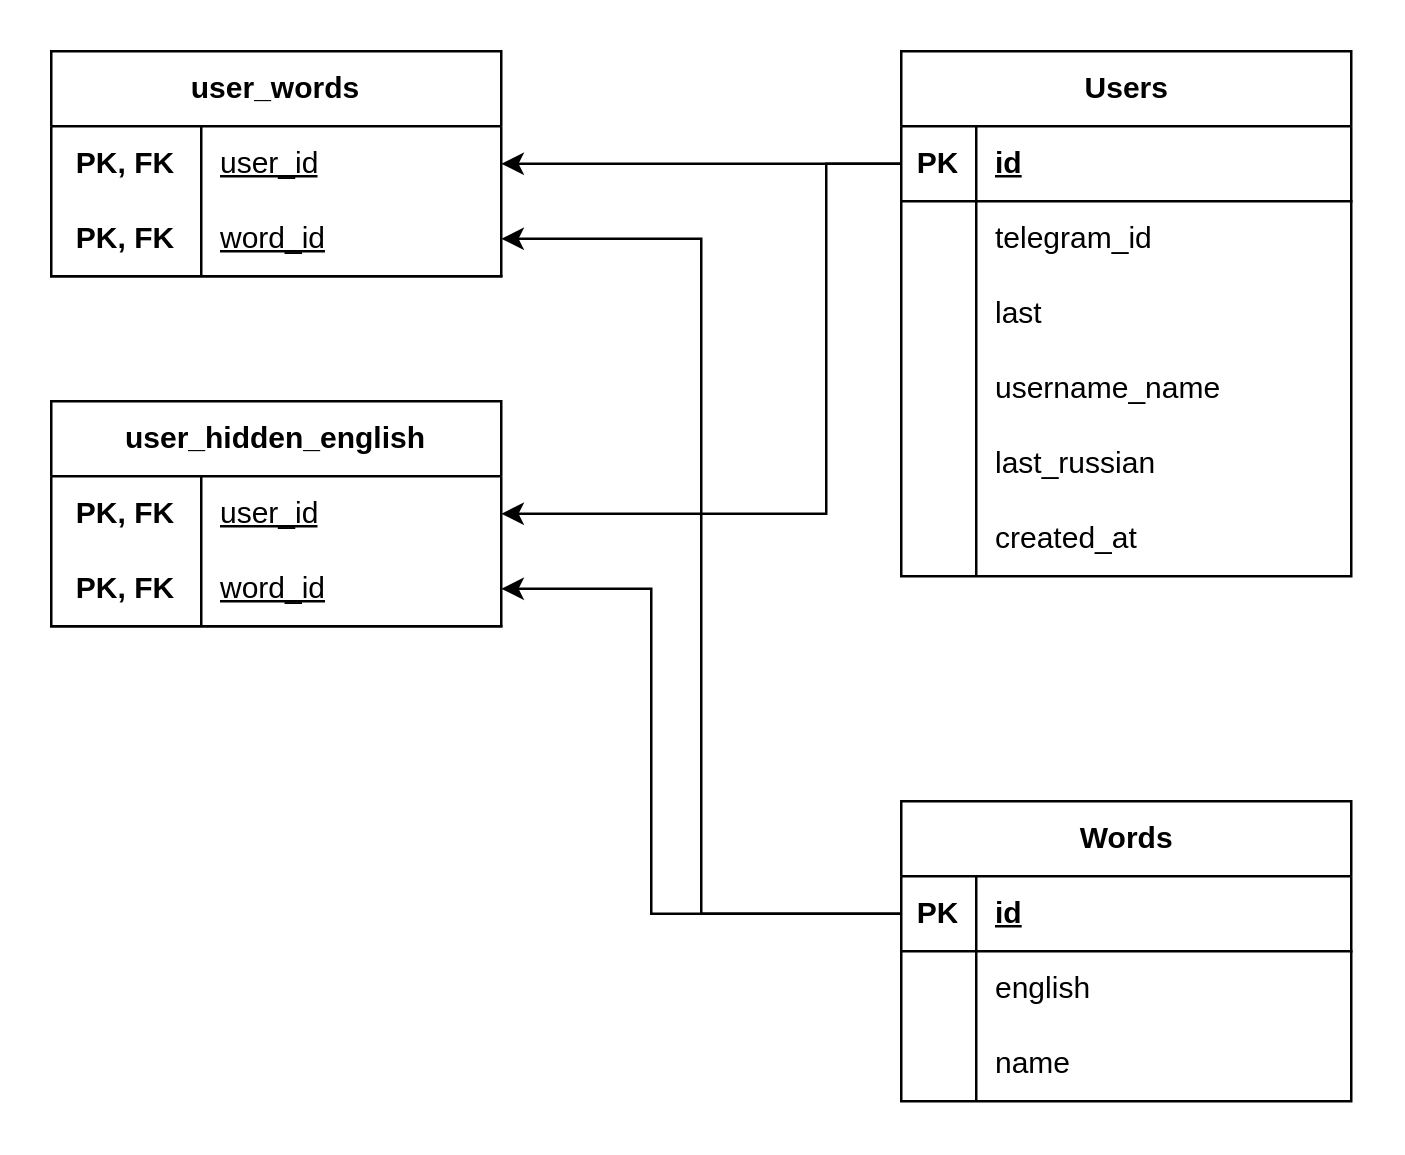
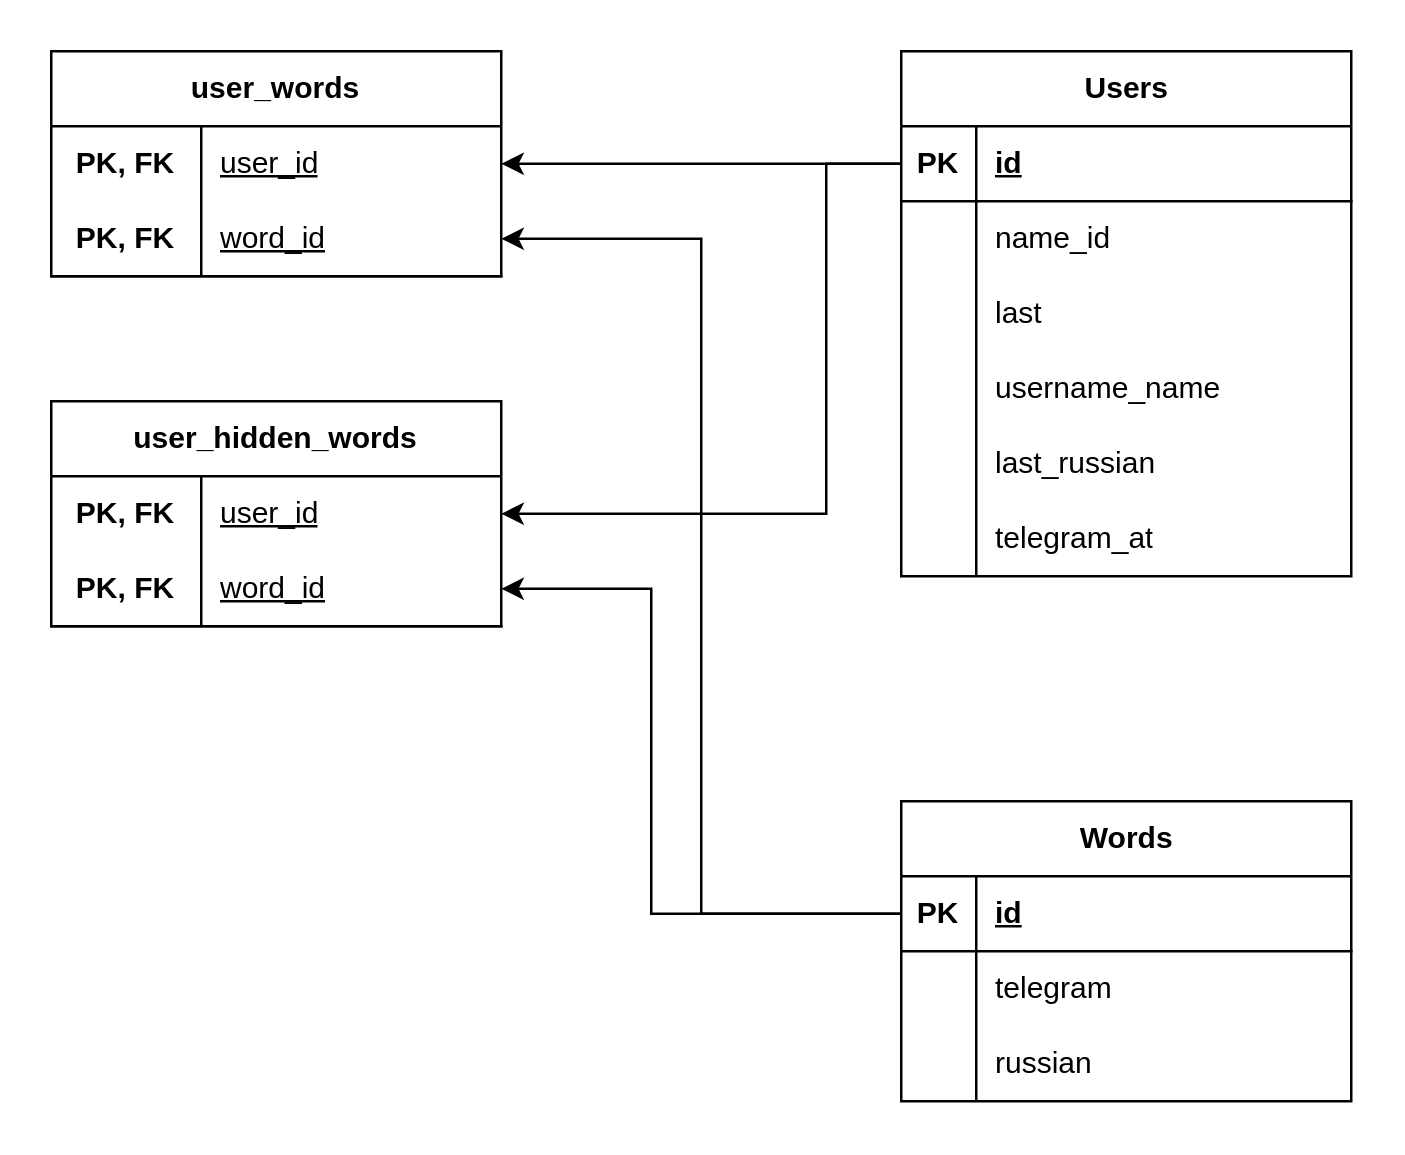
  <mxCell id="0" />
  <mxCell id="1" parent="0" />
  <mxCell id="2" value="Users" style="shape=table;startSize=30;container=1;collapsible=1;childLayout=tableLayout;fixedRows=1;rowLines=0;fontStyle=1;align=center;resizeLast=1;html=1;" parent="1" vertex="1"><mxGeometry x="360" y="20" width="180" height="210" as="geometry" /></mxCell>
  <mxCell id="3" value="" style="shape=tableRow;horizontal=0;startSize=0;swimlaneHead=0;swimlaneBody=0;fillColor=none;collapsible=0;dropTarget=0;points=[[0,0.5],[1,0.5]];portConstraint=eastwest;top=0;left=0;right=0;bottom=1;" parent="2" vertex="1"><mxGeometry y="30" width="180" height="30" as="geometry" /></mxCell>
  <mxCell id="4" value="PK" style="shape=partialRectangle;connectable=0;fillColor=none;top=0;left=0;bottom=0;right=0;fontStyle=1;overflow=hidden;whiteSpace=wrap;html=1;" parent="3" vertex="1"><mxGeometry width="30" height="30" as="geometry"><mxRectangle width="30" height="30" as="alternateBounds" /></mxGeometry></mxCell>
  <mxCell id="5" value="id" style="shape=partialRectangle;connectable=0;fillColor=none;top=0;left=0;bottom=0;right=0;align=left;spacingLeft=6;fontStyle=5;overflow=hidden;whiteSpace=wrap;html=1;" parent="3" vertex="1"><mxGeometry x="30" width="150" height="30" as="geometry"><mxRectangle width="150" height="30" as="alternateBounds" /></mxGeometry></mxCell>
  <mxCell id="6" value="" style="shape=tableRow;horizontal=0;startSize=0;swimlaneHead=0;swimlaneBody=0;fillColor=none;collapsible=0;dropTarget=0;points=[[0,0.5],[1,0.5]];portConstraint=eastwest;top=0;left=0;right=0;bottom=0;" parent="2" vertex="1"><mxGeometry y="60" width="180" height="30" as="geometry" /></mxCell>
  <mxCell id="7" value="" style="shape=partialRectangle;connectable=0;fillColor=none;top=0;left=0;bottom=0;right=0;editable=1;overflow=hidden;whiteSpace=wrap;html=1;" parent="6" vertex="1"><mxGeometry width="30" height="30" as="geometry"><mxRectangle width="30" height="30" as="alternateBounds" /></mxGeometry></mxCell>
- <mxCell id="8" value="telegram_id" style="shape=partialRectangle;connectable=0;fillColor=none;top=0;left=0;bottom=0;right=0;align=left;spacingLeft=6;overflow=hidden;whiteSpace=wrap;html=1;" parent="6" vertex="1"><mxGeometry x="30" width="150" height="30" as="geometry"><mxRectangle width="150" height="30" as="alternateBounds" /></mxGeometry></mxCell>
+ <mxCell id="8" value="name_id" style="shape=partialRectangle;connectable=0;fillColor=none;top=0;left=0;bottom=0;right=0;align=left;spacingLeft=6;overflow=hidden;whiteSpace=wrap;html=1;" parent="6" vertex="1"><mxGeometry x="30" width="150" height="30" as="geometry"><mxRectangle width="150" height="30" as="alternateBounds" /></mxGeometry></mxCell>
  <mxCell id="9" value="" style="shape=tableRow;horizontal=0;startSize=0;swimlaneHead=0;swimlaneBody=0;fillColor=none;collapsible=0;dropTarget=0;points=[[0,0.5],[1,0.5]];portConstraint=eastwest;top=0;left=0;right=0;bottom=0;" parent="2" vertex="1"><mxGeometry y="90" width="180" height="30" as="geometry" /></mxCell>
  <mxCell id="10" value="" style="shape=partialRectangle;connectable=0;fillColor=none;top=0;left=0;bottom=0;right=0;editable=1;overflow=hidden;whiteSpace=wrap;html=1;" parent="9" vertex="1"><mxGeometry width="30" height="30" as="geometry"><mxRectangle width="30" height="30" as="alternateBounds" /></mxGeometry></mxCell>
  <mxCell id="11" value="last" style="shape=partialRectangle;connectable=0;fillColor=none;top=0;left=0;bottom=0;right=0;align=left;spacingLeft=6;overflow=hidden;whiteSpace=wrap;html=1;" parent="9" vertex="1"><mxGeometry x="30" width="150" height="30" as="geometry"><mxRectangle width="150" height="30" as="alternateBounds" /></mxGeometry></mxCell>
  <mxCell id="12" style="shape=tableRow;horizontal=0;startSize=0;swimlaneHead=0;swimlaneBody=0;fillColor=none;collapsible=0;dropTarget=0;points=[[0,0.5],[1,0.5]];portConstraint=eastwest;top=0;left=0;right=0;bottom=0;" vertex="1" parent="2"><mxGeometry y="120" width="180" height="30" as="geometry" /></mxCell>
  <mxCell id="13" style="shape=partialRectangle;connectable=0;fillColor=none;top=0;left=0;bottom=0;right=0;editable=1;overflow=hidden;whiteSpace=wrap;html=1;" vertex="1" parent="12"><mxGeometry width="30" height="30" as="geometry"><mxRectangle width="30" height="30" as="alternateBounds" /></mxGeometry></mxCell>
  <mxCell id="14" value="username_name" style="shape=partialRectangle;connectable=0;fillColor=none;top=0;left=0;bottom=0;right=0;align=left;spacingLeft=6;overflow=hidden;whiteSpace=wrap;html=1;" vertex="1" parent="12"><mxGeometry x="30" width="150" height="30" as="geometry"><mxRectangle width="150" height="30" as="alternateBounds" /></mxGeometry></mxCell>
  <mxCell id="15" style="shape=tableRow;horizontal=0;startSize=0;swimlaneHead=0;swimlaneBody=0;fillColor=none;collapsible=0;dropTarget=0;points=[[0,0.5],[1,0.5]];portConstraint=eastwest;top=0;left=0;right=0;bottom=0;" vertex="1" parent="2"><mxGeometry y="150" width="180" height="30" as="geometry" /></mxCell>
  <mxCell id="16" style="shape=partialRectangle;connectable=0;fillColor=none;top=0;left=0;bottom=0;right=0;editable=1;overflow=hidden;whiteSpace=wrap;html=1;" vertex="1" parent="15"><mxGeometry width="30" height="30" as="geometry"><mxRectangle width="30" height="30" as="alternateBounds" /></mxGeometry></mxCell>
  <mxCell id="17" value="last_russian" style="shape=partialRectangle;connectable=0;fillColor=none;top=0;left=0;bottom=0;right=0;align=left;spacingLeft=6;overflow=hidden;whiteSpace=wrap;html=1;" vertex="1" parent="15"><mxGeometry x="30" width="150" height="30" as="geometry"><mxRectangle width="150" height="30" as="alternateBounds" /></mxGeometry></mxCell>
  <mxCell id="18" style="shape=tableRow;horizontal=0;startSize=0;swimlaneHead=0;swimlaneBody=0;fillColor=none;collapsible=0;dropTarget=0;points=[[0,0.5],[1,0.5]];portConstraint=eastwest;top=0;left=0;right=0;bottom=0;" vertex="1" parent="2"><mxGeometry y="180" width="180" height="30" as="geometry" /></mxCell>
  <mxCell id="19" style="shape=partialRectangle;connectable=0;fillColor=none;top=0;left=0;bottom=0;right=0;editable=1;overflow=hidden;whiteSpace=wrap;html=1;" vertex="1" parent="18"><mxGeometry width="30" height="30" as="geometry"><mxRectangle width="30" height="30" as="alternateBounds" /></mxGeometry></mxCell>
- <mxCell id="20" value="created_at" style="shape=partialRectangle;connectable=0;fillColor=none;top=0;left=0;bottom=0;right=0;align=left;spacingLeft=6;overflow=hidden;whiteSpace=wrap;html=1;" vertex="1" parent="18"><mxGeometry x="30" width="150" height="30" as="geometry"><mxRectangle width="150" height="30" as="alternateBounds" /></mxGeometry></mxCell>
+ <mxCell id="20" value="telegram_at" style="shape=partialRectangle;connectable=0;fillColor=none;top=0;left=0;bottom=0;right=0;align=left;spacingLeft=6;overflow=hidden;whiteSpace=wrap;html=1;" vertex="1" parent="18"><mxGeometry x="30" width="150" height="30" as="geometry"><mxRectangle width="150" height="30" as="alternateBounds" /></mxGeometry></mxCell>
  <mxCell id="21" value="Words" style="shape=table;startSize=30;container=1;collapsible=1;childLayout=tableLayout;fixedRows=1;rowLines=0;fontStyle=1;align=center;resizeLast=1;html=1;" parent="1" vertex="1"><mxGeometry x="360" y="320" width="180" height="120" as="geometry" /></mxCell>
  <mxCell id="22" value="" style="shape=tableRow;horizontal=0;startSize=0;swimlaneHead=0;swimlaneBody=0;fillColor=none;collapsible=0;dropTarget=0;points=[[0,0.5],[1,0.5]];portConstraint=eastwest;top=0;left=0;right=0;bottom=1;" parent="21" vertex="1"><mxGeometry y="30" width="180" height="30" as="geometry" /></mxCell>
  <mxCell id="23" value="PK" style="shape=partialRectangle;connectable=0;fillColor=none;top=0;left=0;bottom=0;right=0;fontStyle=1;overflow=hidden;whiteSpace=wrap;html=1;" parent="22" vertex="1"><mxGeometry width="30" height="30" as="geometry"><mxRectangle width="30" height="30" as="alternateBounds" /></mxGeometry></mxCell>
  <mxCell id="24" value="id" style="shape=partialRectangle;connectable=0;fillColor=none;top=0;left=0;bottom=0;right=0;align=left;spacingLeft=6;fontStyle=5;overflow=hidden;whiteSpace=wrap;html=1;" parent="22" vertex="1"><mxGeometry x="30" width="150" height="30" as="geometry"><mxRectangle width="150" height="30" as="alternateBounds" /></mxGeometry></mxCell>
  <mxCell id="25" value="" style="shape=tableRow;horizontal=0;startSize=0;swimlaneHead=0;swimlaneBody=0;fillColor=none;collapsible=0;dropTarget=0;points=[[0,0.5],[1,0.5]];portConstraint=eastwest;top=0;left=0;right=0;bottom=0;" parent="21" vertex="1"><mxGeometry y="60" width="180" height="30" as="geometry" /></mxCell>
  <mxCell id="26" value="" style="shape=partialRectangle;connectable=0;fillColor=none;top=0;left=0;bottom=0;right=0;editable=1;overflow=hidden;whiteSpace=wrap;html=1;" parent="25" vertex="1"><mxGeometry width="30" height="30" as="geometry"><mxRectangle width="30" height="30" as="alternateBounds" /></mxGeometry></mxCell>
- <mxCell id="27" value="english" style="shape=partialRectangle;connectable=0;fillColor=none;top=0;left=0;bottom=0;right=0;align=left;spacingLeft=6;overflow=hidden;whiteSpace=wrap;html=1;" parent="25" vertex="1"><mxGeometry x="30" width="150" height="30" as="geometry"><mxRectangle width="150" height="30" as="alternateBounds" /></mxGeometry></mxCell>
+ <mxCell id="27" value="telegram" style="shape=partialRectangle;connectable=0;fillColor=none;top=0;left=0;bottom=0;right=0;align=left;spacingLeft=6;overflow=hidden;whiteSpace=wrap;html=1;" parent="25" vertex="1"><mxGeometry x="30" width="150" height="30" as="geometry"><mxRectangle width="150" height="30" as="alternateBounds" /></mxGeometry></mxCell>
  <mxCell id="28" value="" style="shape=tableRow;horizontal=0;startSize=0;swimlaneHead=0;swimlaneBody=0;fillColor=none;collapsible=0;dropTarget=0;points=[[0,0.5],[1,0.5]];portConstraint=eastwest;top=0;left=0;right=0;bottom=0;" parent="21" vertex="1"><mxGeometry y="90" width="180" height="30" as="geometry" /></mxCell>
  <mxCell id="29" value="" style="shape=partialRectangle;connectable=0;fillColor=none;top=0;left=0;bottom=0;right=0;editable=1;overflow=hidden;whiteSpace=wrap;html=1;" parent="28" vertex="1"><mxGeometry width="30" height="30" as="geometry"><mxRectangle width="30" height="30" as="alternateBounds" /></mxGeometry></mxCell>
- <mxCell id="30" value="name" style="shape=partialRectangle;connectable=0;fillColor=none;top=0;left=0;bottom=0;right=0;align=left;spacingLeft=6;overflow=hidden;whiteSpace=wrap;html=1;" parent="28" vertex="1"><mxGeometry x="30" width="150" height="30" as="geometry"><mxRectangle width="150" height="30" as="alternateBounds" /></mxGeometry></mxCell>
+ <mxCell id="30" value="russian" style="shape=partialRectangle;connectable=0;fillColor=none;top=0;left=0;bottom=0;right=0;align=left;spacingLeft=6;overflow=hidden;whiteSpace=wrap;html=1;" parent="28" vertex="1"><mxGeometry x="30" width="150" height="30" as="geometry"><mxRectangle width="150" height="30" as="alternateBounds" /></mxGeometry></mxCell>
  <mxCell id="31" value="&lt;span style=&quot;text-wrap-mode: nowrap;&quot;&gt;user_words&lt;/span&gt;" style="shape=table;startSize=30;container=1;collapsible=1;childLayout=tableLayout;fixedRows=1;rowLines=0;fontStyle=1;align=center;resizeLast=1;html=1;whiteSpace=wrap;" parent="1" vertex="1"><mxGeometry x="20" y="20" width="180" height="90" as="geometry" /></mxCell>
  <mxCell id="32" value="" style="shape=tableRow;horizontal=0;startSize=0;swimlaneHead=0;swimlaneBody=0;fillColor=none;collapsible=0;dropTarget=0;points=[[0,0.5],[1,0.5]];portConstraint=eastwest;top=0;left=0;right=0;bottom=0;html=1;" parent="31" vertex="1"><mxGeometry y="30" width="180" height="30" as="geometry" /></mxCell>
  <mxCell id="33" value="PK, FK" style="shape=partialRectangle;connectable=0;fillColor=none;top=0;left=0;bottom=0;right=0;fontStyle=1;overflow=hidden;html=1;whiteSpace=wrap;" parent="32" vertex="1"><mxGeometry width="60" height="30" as="geometry"><mxRectangle width="60" height="30" as="alternateBounds" /></mxGeometry></mxCell>
  <mxCell id="34" value="&lt;span style=&quot;font-weight: 400;&quot;&gt;user_id&lt;/span&gt;" style="shape=partialRectangle;connectable=0;fillColor=none;top=0;left=0;bottom=0;right=0;align=left;spacingLeft=6;fontStyle=5;overflow=hidden;html=1;whiteSpace=wrap;" parent="32" vertex="1"><mxGeometry x="60" width="120" height="30" as="geometry"><mxRectangle width="120" height="30" as="alternateBounds" /></mxGeometry></mxCell>
  <mxCell id="35" value="" style="shape=tableRow;horizontal=0;startSize=0;swimlaneHead=0;swimlaneBody=0;fillColor=none;collapsible=0;dropTarget=0;points=[[0,0.5],[1,0.5]];portConstraint=eastwest;top=0;left=0;right=0;bottom=1;html=1;" parent="31" vertex="1"><mxGeometry y="60" width="180" height="30" as="geometry" /></mxCell>
  <mxCell id="36" value="PK, FK" style="shape=partialRectangle;connectable=0;fillColor=none;top=0;left=0;bottom=0;right=0;fontStyle=1;overflow=hidden;html=1;whiteSpace=wrap;" parent="35" vertex="1"><mxGeometry width="60" height="30" as="geometry"><mxRectangle width="60" height="30" as="alternateBounds" /></mxGeometry></mxCell>
  <mxCell id="37" value="&lt;span style=&quot;font-weight: 400;&quot;&gt;word_id&lt;/span&gt;" style="shape=partialRectangle;connectable=0;fillColor=none;top=0;left=0;bottom=0;right=0;align=left;spacingLeft=6;fontStyle=5;overflow=hidden;html=1;whiteSpace=wrap;" parent="35" vertex="1"><mxGeometry x="60" width="120" height="30" as="geometry"><mxRectangle width="120" height="30" as="alternateBounds" /></mxGeometry></mxCell>
  <mxCell id="38" style="edgeStyle=orthogonalEdgeStyle;rounded=0;orthogonalLoop=1;jettySize=auto;html=1;exitX=0;exitY=0.5;exitDx=0;exitDy=0;entryX=1;entryY=0.5;entryDx=0;entryDy=0;" parent="1" source="3" target="32" edge="1"><mxGeometry relative="1" as="geometry" /></mxCell>
  <mxCell id="39" style="edgeStyle=orthogonalEdgeStyle;rounded=0;orthogonalLoop=1;jettySize=auto;html=1;entryX=1;entryY=0.5;entryDx=0;entryDy=0;" parent="1" source="22" target="35" edge="1"><mxGeometry relative="1" as="geometry" /></mxCell>
- <mxCell id="40" value="&lt;span style=&quot;text-wrap-mode: nowrap;&quot;&gt;user_hidden_english&lt;/span&gt;" style="shape=table;startSize=30;container=1;collapsible=1;childLayout=tableLayout;fixedRows=1;rowLines=0;fontStyle=1;align=center;resizeLast=1;html=1;whiteSpace=wrap;" parent="1" vertex="1"><mxGeometry x="20" y="160" width="180" height="90" as="geometry" /></mxCell>
+ <mxCell id="40" value="&lt;span style=&quot;text-wrap-mode: nowrap;&quot;&gt;user_hidden_words&lt;/span&gt;" style="shape=table;startSize=30;container=1;collapsible=1;childLayout=tableLayout;fixedRows=1;rowLines=0;fontStyle=1;align=center;resizeLast=1;html=1;whiteSpace=wrap;" parent="1" vertex="1"><mxGeometry x="20" y="160" width="180" height="90" as="geometry" /></mxCell>
  <mxCell id="41" value="" style="shape=tableRow;horizontal=0;startSize=0;swimlaneHead=0;swimlaneBody=0;fillColor=none;collapsible=0;dropTarget=0;points=[[0,0.5],[1,0.5]];portConstraint=eastwest;top=0;left=0;right=0;bottom=0;html=1;" parent="40" vertex="1"><mxGeometry y="30" width="180" height="30" as="geometry" /></mxCell>
  <mxCell id="42" value="PK, FK" style="shape=partialRectangle;connectable=0;fillColor=none;top=0;left=0;bottom=0;right=0;fontStyle=1;overflow=hidden;html=1;whiteSpace=wrap;" parent="41" vertex="1"><mxGeometry width="60" height="30" as="geometry"><mxRectangle width="60" height="30" as="alternateBounds" /></mxGeometry></mxCell>
  <mxCell id="43" value="&lt;span style=&quot;font-weight: 400;&quot;&gt;user_id&lt;/span&gt;" style="shape=partialRectangle;connectable=0;fillColor=none;top=0;left=0;bottom=0;right=0;align=left;spacingLeft=6;fontStyle=5;overflow=hidden;html=1;whiteSpace=wrap;" parent="41" vertex="1"><mxGeometry x="60" width="120" height="30" as="geometry"><mxRectangle width="120" height="30" as="alternateBounds" /></mxGeometry></mxCell>
  <mxCell id="44" value="" style="shape=tableRow;horizontal=0;startSize=0;swimlaneHead=0;swimlaneBody=0;fillColor=none;collapsible=0;dropTarget=0;points=[[0,0.5],[1,0.5]];portConstraint=eastwest;top=0;left=0;right=0;bottom=1;html=1;" parent="40" vertex="1"><mxGeometry y="60" width="180" height="30" as="geometry" /></mxCell>
  <mxCell id="45" value="PK, FK" style="shape=partialRectangle;connectable=0;fillColor=none;top=0;left=0;bottom=0;right=0;fontStyle=1;overflow=hidden;html=1;whiteSpace=wrap;" parent="44" vertex="1"><mxGeometry width="60" height="30" as="geometry"><mxRectangle width="60" height="30" as="alternateBounds" /></mxGeometry></mxCell>
  <mxCell id="46" value="&lt;span style=&quot;font-weight: 400;&quot;&gt;word_id&lt;/span&gt;" style="shape=partialRectangle;connectable=0;fillColor=none;top=0;left=0;bottom=0;right=0;align=left;spacingLeft=6;fontStyle=5;overflow=hidden;html=1;whiteSpace=wrap;" parent="44" vertex="1"><mxGeometry x="60" width="120" height="30" as="geometry"><mxRectangle width="120" height="30" as="alternateBounds" /></mxGeometry></mxCell>
  <mxCell id="47" style="edgeStyle=orthogonalEdgeStyle;rounded=0;orthogonalLoop=1;jettySize=auto;html=1;entryX=1;entryY=0.5;entryDx=0;entryDy=0;" edge="1" parent="1" source="3" target="41"><mxGeometry relative="1" as="geometry"><Array as="points"><mxPoint x="330" y="65" /><mxPoint x="330" y="205" /></Array></mxGeometry></mxCell>
  <mxCell id="48" style="edgeStyle=orthogonalEdgeStyle;rounded=0;orthogonalLoop=1;jettySize=auto;html=1;entryX=1;entryY=0.5;entryDx=0;entryDy=0;" edge="1" parent="1" source="22" target="44"><mxGeometry relative="1" as="geometry"><Array as="points"><mxPoint x="260" y="365" /><mxPoint x="260" y="235" /></Array></mxGeometry></mxCell>
